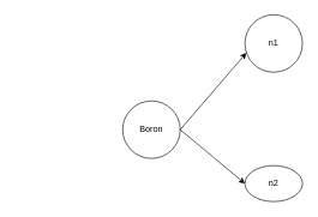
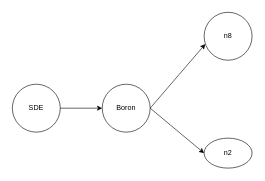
  <mxCell id="0" />
  <mxCell id="1" parent="0" />
+ <mxCell id="2" value="SDE" style="ellipse;whiteSpace=wrap;html=1;aspect=fixed;" vertex="1" parent="1"><mxGeometry x="20" y="140" width="80" height="80" as="geometry" /></mxCell>
  <mxCell id="3" value="Boron" style="ellipse;whiteSpace=wrap;html=1;aspect=fixed;" vertex="1" parent="1"><mxGeometry x="170" y="140" width="80" height="80" as="geometry" /></mxCell>
- <mxCell id="4" value="n1" style="ellipse;whiteSpace=wrap;html=1;aspect=fixed;" vertex="1" parent="1"><mxGeometry x="340" y="20" width="80" height="80" as="geometry" /></mxCell>
+ <mxCell id="4" value="n8" style="ellipse;whiteSpace=wrap;html=1;aspect=fixed;" vertex="1" parent="1"><mxGeometry x="340" y="20" width="80" height="80" as="geometry" /></mxCell>
  <mxCell id="5" value="n2" style="ellipse;whiteSpace=wrap;html=1;aspect=fixed;" vertex="1" parent="1"><mxGeometry x="340" y="230" width="80" height="50" as="geometry" /></mxCell>
+ <mxCell id="6" value="" style="endArrow=classic;html=1;rounded=0;exitX=1;exitY=0.5;exitDx=0;exitDy=0;entryX=0;entryY=0.5;entryDx=0;entryDy=0;" edge="1" parent="1" source="2" target="3"><mxGeometry width="50" height="50" relative="1" as="geometry"><mxPoint x="210" y="360" as="sourcePoint" /><mxPoint x="260" y="310" as="targetPoint" /></mxGeometry></mxCell>
  <mxCell id="7" value="" style="endArrow=classic;html=1;rounded=0;entryX=0.025;entryY=0.663;entryDx=0;entryDy=0;entryPerimeter=0;" edge="1" parent="1" target="4"><mxGeometry width="50" height="50" relative="1" as="geometry"><mxPoint x="250" y="180" as="sourcePoint" /><mxPoint x="300" y="130" as="targetPoint" /></mxGeometry></mxCell>
  <mxCell id="8" value="" style="endArrow=classic;html=1;rounded=0;entryX=0;entryY=0.5;entryDx=0;entryDy=0;" edge="1" parent="1" target="5"><mxGeometry width="50" height="50" relative="1" as="geometry"><mxPoint x="250" y="180" as="sourcePoint" /><mxPoint x="370" y="220" as="targetPoint" /></mxGeometry></mxCell>
